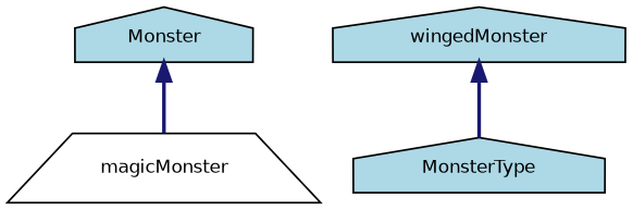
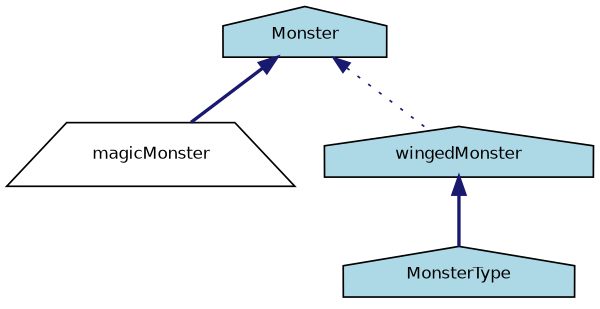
  digraph {
    rankdir=TB
    node [color=black fillcolor=lightblue fontname=Helvetica fontsize=10 shape=house style=filled]
    edge [color=midnightblue dir=back fontname=Helvetica fontsize=10 labelfontname=Helvetica labelfontsize=10 style=bold]
    n1 [height=0.2 label=Monster width=0.4]
    n2 [fillcolor=white height=0.2 label=magicMonster shape=trapezium width=0.4]
    n3 [height=0.2 label=wingedMonster width=0.4]
    n4 [height=0.2 label=MonsterType width=0.4]
    n1 -> n2
+   n1 -> n3 [style=dotted]
    n3 -> n4
  }
